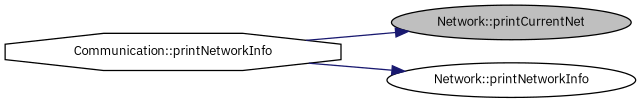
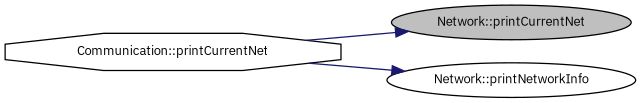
  digraph {
    fontname="IBM Plex Sans"
    rankdir=RL
    node [color=black fillcolor=white fontname="IBM Plex Sans" fontsize=10 shape=ellipse style=filled]
    edge [color=midnightblue dir=back fontname="IBM Plex Sans" fontsize=10 labelfontname=Helvetica labelfontsize=10 style=solid]
    n1 [fillcolor=grey75 fontcolor=black height=0.2 label="Network::printCurrentNet" width=0.4]
-   n2 [height=0.2 label="Communication::printNetworkInfo" shape=octagon width=0.4]
+   n2 [height=0.2 label="Communication::printCurrentNet" shape=octagon width=0.4]
    n3 [height=0.2 label="Network::printNetworkInfo" width=0.4]
    n1 -> n2
    n3 -> n2
  }
